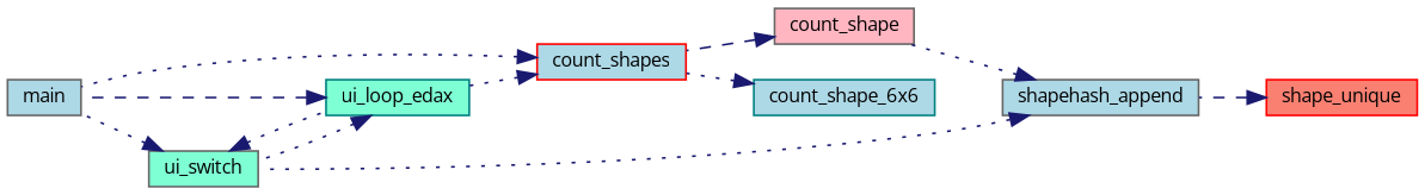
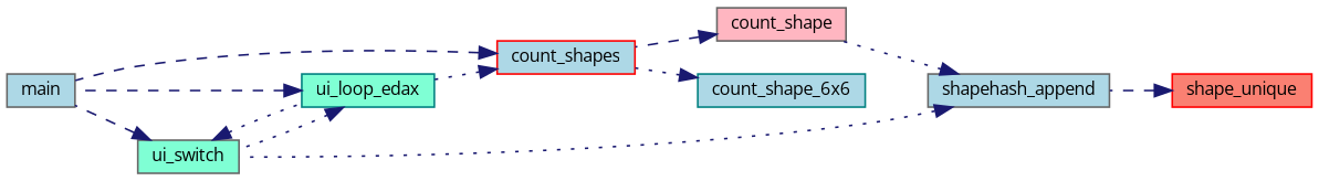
  digraph {
    fontname="Open Sans"
    rankdir=RL
    node [color=gray40 fillcolor=lightblue fontname="Open Sans" fontsize=10 shape=record style=filled]
    edge [color=midnightblue dir=back fontname="Open Sans" fontsize=10 labelfontname=FreeSans labelfontsize=10 style=dotted]
    n1 [color=red fillcolor=salmon fontcolor=black height=0.2 label=shape_unique width=0.4]
    n2 [height=0.2 label=shapehash_append width=0.4]
    n3 [fillcolor=lightpink height=0.2 label=count_shape width=0.4]
    n4 [fillcolor=aquamarine height=0.2 label=ui_switch width=0.4]
    n5 [color=red height=0.2 label=count_shapes width=0.4]
    n6 [color=teal height=0.2 label=count_shape_6x6 width=0.4]
    n7 [height=0.2 label=main width=0.4]
    n8 [color=teal fillcolor=aquamarine height=0.2 label=ui_loop_edax width=0.4]
    n1 -> n2 [style=dashed]
    n2 -> n3
    n2 -> n4
    n3 -> n5 [style=dashed]
-   n4 -> n7
+   n4 -> n7 [style=dashed]
    n4 -> n8
-   n5 -> n7
+   n5 -> n7 [style=dashed]
    n5 -> n8
    n6 -> n5
    n8 -> n4
    n8 -> n7 [style=dashed]
  }
